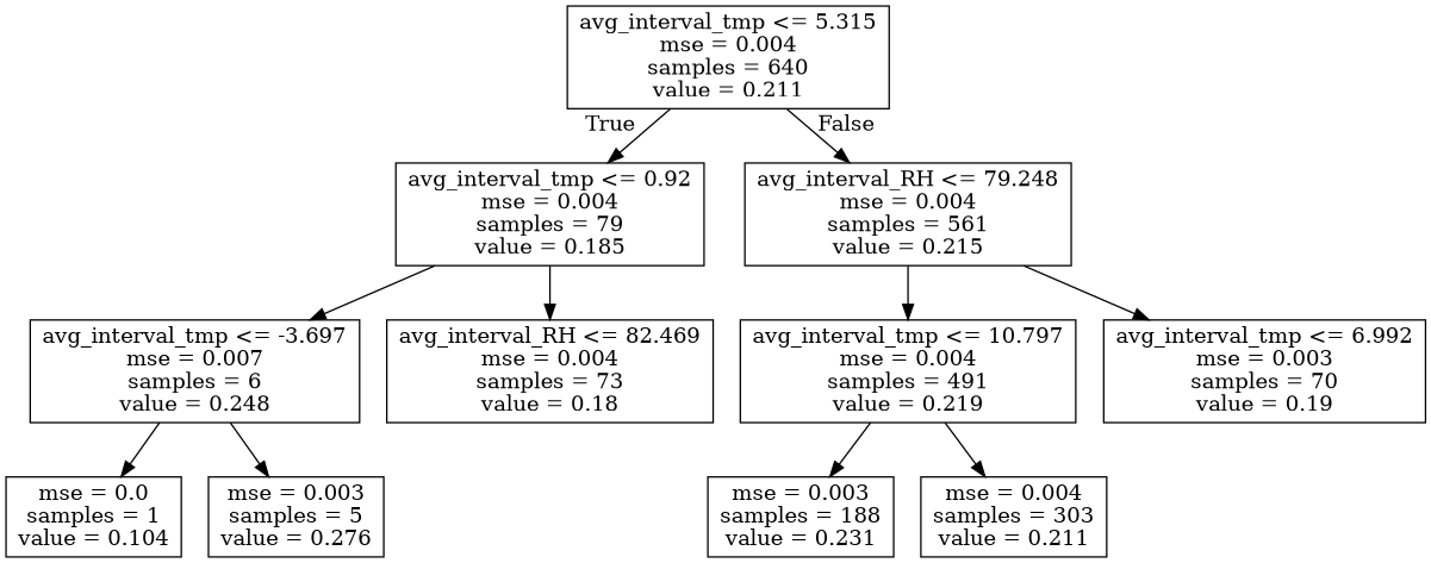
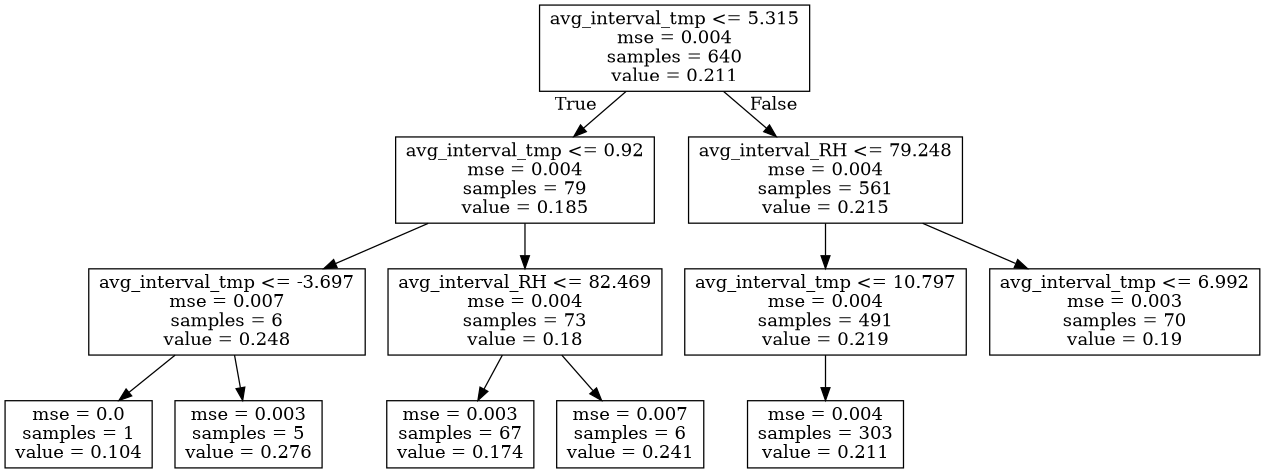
  digraph {
    node [shape=box]
    n1 [label="avg_interval_tmp <= 5.315\nmse = 0.004\nsamples = 640\nvalue = 0.211"]
    n2 [label="avg_interval_tmp <= 0.92\nmse = 0.004\nsamples = 79\nvalue = 0.185"]
    n3 [label="avg_interval_RH <= 79.248\nmse = 0.004\nsamples = 561\nvalue = 0.215"]
    n4 [label="avg_interval_tmp <= -3.697\nmse = 0.007\nsamples = 6\nvalue = 0.248"]
    n5 [label="avg_interval_RH <= 82.469\nmse = 0.004\nsamples = 73\nvalue = 0.18"]
    n6 [label="avg_interval_tmp <= 10.797\nmse = 0.004\nsamples = 491\nvalue = 0.219"]
    n7 [label="avg_interval_tmp <= 6.992\nmse = 0.003\nsamples = 70\nvalue = 0.19"]
    n8 [label="mse = 0.0\nsamples = 1\nvalue = 0.104"]
    n9 [label="mse = 0.003\nsamples = 5\nvalue = 0.276"]
-   n12 [label="mse = 0.003\nsamples = 188\nvalue = 0.231"]
+   n10 [label="mse = 0.003\nsamples = 67\nvalue = 0.174"]
+   n11 [label="mse = 0.007\nsamples = 6\nvalue = 0.241"]
    n13 [label="mse = 0.004\nsamples = 303\nvalue = 0.211"]
    n1 -> n2 [headlabel=True labelangle=45 labeldistance=2.5]
    n1 -> n3 [headlabel=False labelangle=-45 labeldistance=2.5]
    n2 -> n4
    n2 -> n5
    n3 -> n6
    n3 -> n7
    n4 -> n8
    n4 -> n9
-   n6 -> n12
+   n5 -> n10
+   n5 -> n11
    n6 -> n13
  }
